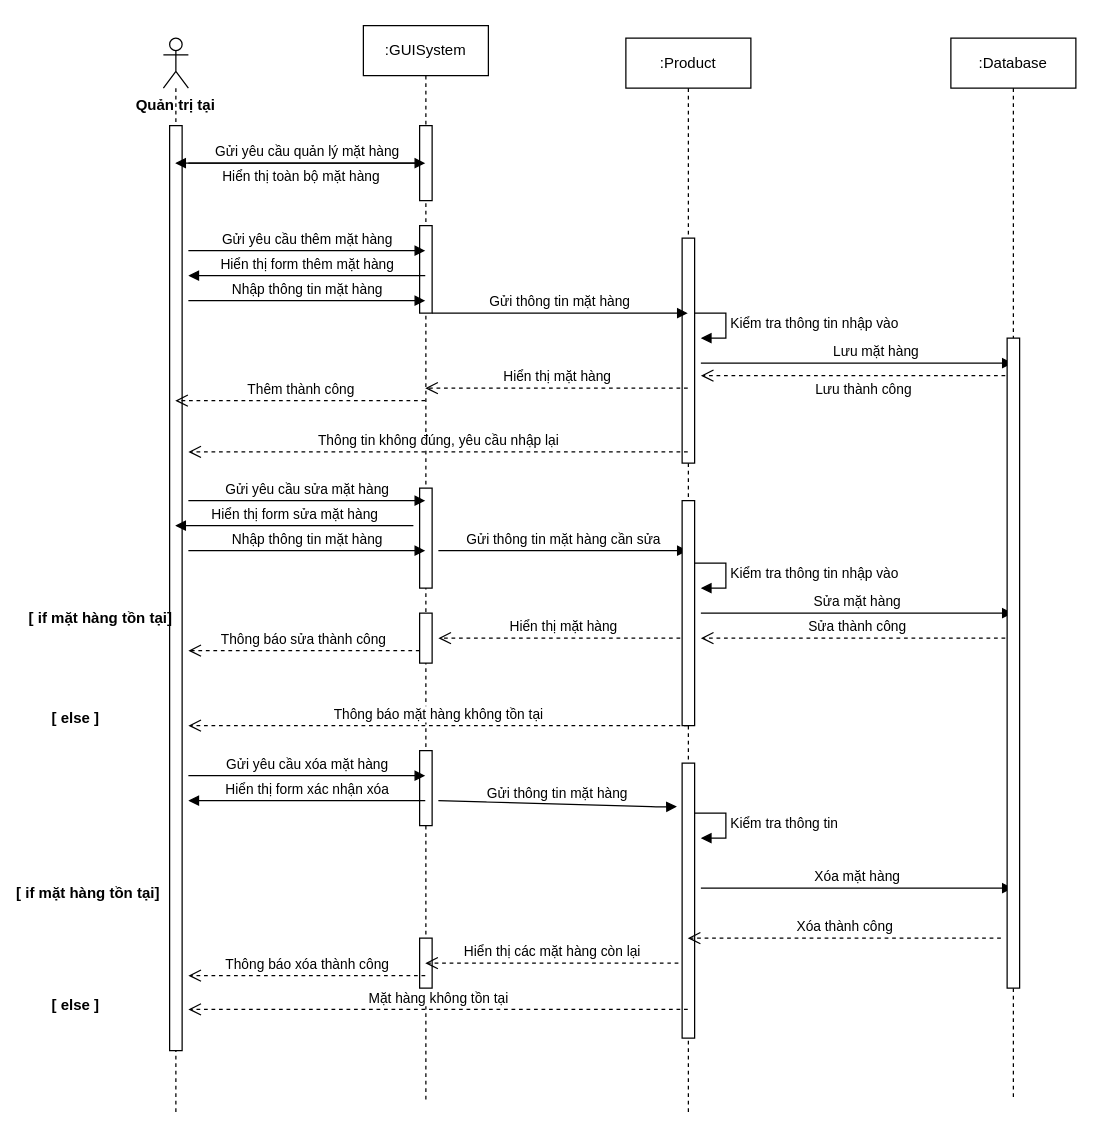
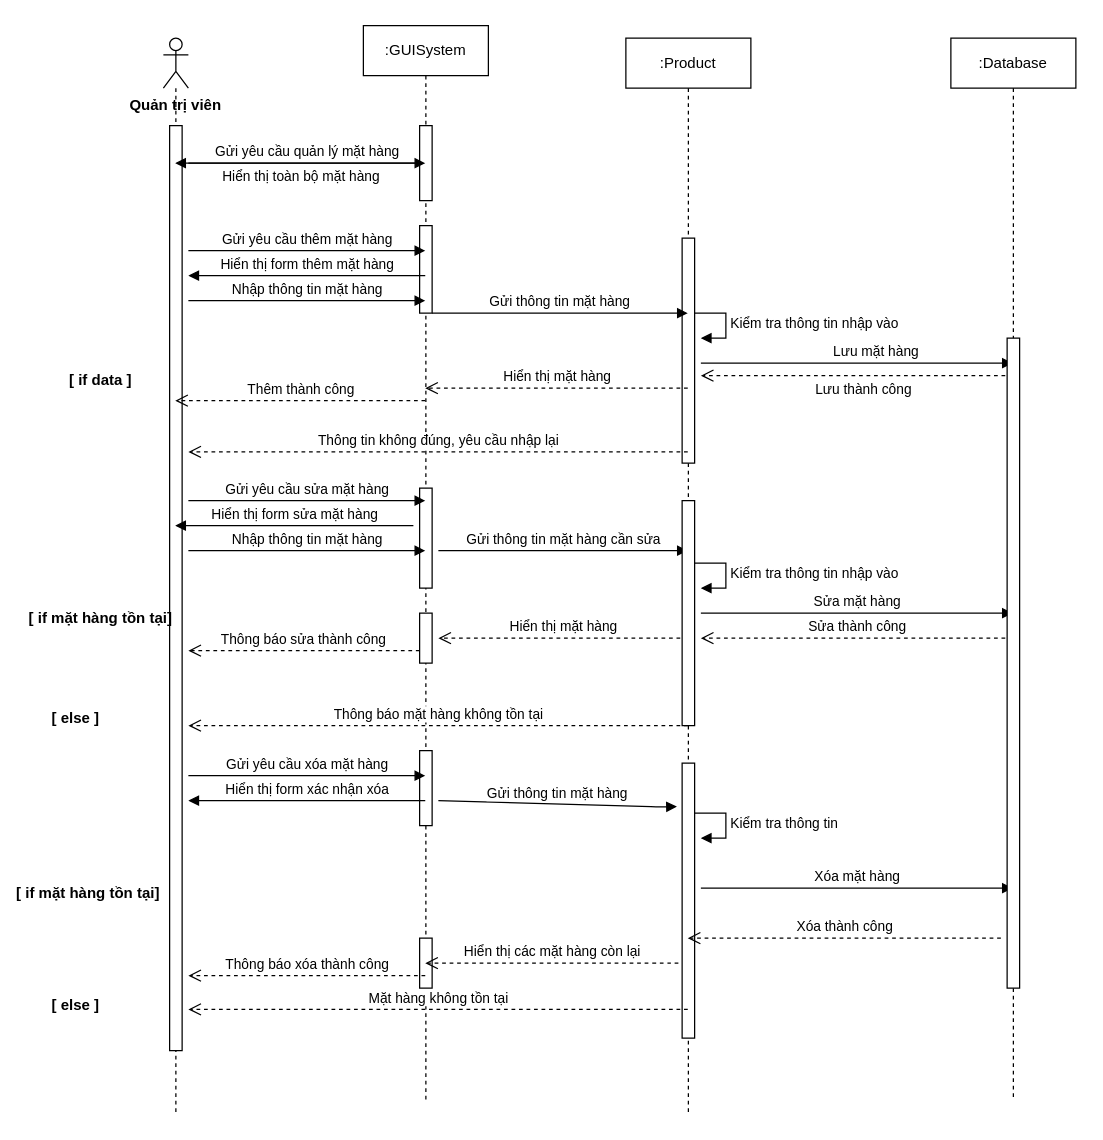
  <mxCell id="0" />
  <mxCell id="1" parent="0" />
  <mxCell id="2" value="" style="shape=umlLifeline;participant=umlActor;perimeter=lifelinePerimeter;whiteSpace=wrap;html=1;container=1;collapsible=0;recursiveResize=0;verticalAlign=top;spacingTop=36;outlineConnect=0;" vertex="1" parent="1"><mxGeometry x="130" y="30" width="20" height="860" as="geometry" /></mxCell>
  <mxCell id="3" value="" style="html=1;points=[];perimeter=orthogonalPerimeter;" vertex="1" parent="2"><mxGeometry x="5" y="70" width="10" height="740" as="geometry" /></mxCell>
  <mxCell id="4" value=":GUISystem" style="shape=umlLifeline;perimeter=lifelinePerimeter;whiteSpace=wrap;html=1;container=1;collapsible=0;recursiveResize=0;outlineConnect=0;" vertex="1" parent="1"><mxGeometry x="290" width="100" height="860" as="geometry" y="20" /></mxCell>
  <mxCell id="5" value="" style="html=1;points=[];perimeter=orthogonalPerimeter;" vertex="1" parent="4"><mxGeometry x="45" y="80" width="10" height="60" as="geometry" /></mxCell>
  <mxCell id="6" value="" style="html=1;points=[];perimeter=orthogonalPerimeter;" vertex="1" parent="4"><mxGeometry x="45" y="160" width="10" height="70" as="geometry" /></mxCell>
  <mxCell id="7" value="" style="html=1;points=[];perimeter=orthogonalPerimeter;" vertex="1" parent="4"><mxGeometry x="45" y="370" width="10" height="80" as="geometry" /></mxCell>
  <mxCell id="8" value="Gửi thông tin mặt hàng cần sửa" style="html=1;verticalAlign=bottom;endArrow=block;" edge="1" parent="4" target="14"><mxGeometry width="80" relative="1" as="geometry"><mxPoint x="60" y="420" as="sourcePoint" /><mxPoint x="140" y="420" as="targetPoint" /></mxGeometry></mxCell>
  <mxCell id="9" value="" style="html=1;points=[];perimeter=orthogonalPerimeter;" vertex="1" parent="4"><mxGeometry x="45" y="470" width="10" height="40" as="geometry" /></mxCell>
  <mxCell id="10" value="Hiển thị mặt hàng" style="html=1;verticalAlign=bottom;endArrow=open;dashed=1;endSize=8;" edge="1" parent="4" source="14"><mxGeometry relative="1" as="geometry"><mxPoint x="150" y="490" as="sourcePoint" /><mxPoint x="60" y="490" as="targetPoint" /></mxGeometry></mxCell>
  <mxCell id="11" value="" style="html=1;points=[];perimeter=orthogonalPerimeter;" vertex="1" parent="4"><mxGeometry x="45" y="580" width="10" height="60" as="geometry" /></mxCell>
  <mxCell id="12" value="Gửi thông tin mặt hàng" style="html=1;verticalAlign=bottom;endArrow=block;entryX=-0.42;entryY=0.158;entryDx=0;entryDy=0;entryPerimeter=0;" edge="1" parent="4" target="23"><mxGeometry width="80" relative="1" as="geometry"><mxPoint x="60" y="620" as="sourcePoint" /><mxPoint x="150" y="620" as="targetPoint" /><Array as="points"><mxPoint x="240" y="625" /></Array></mxGeometry></mxCell>
  <mxCell id="13" value="" style="html=1;points=[];perimeter=orthogonalPerimeter;" vertex="1" parent="4"><mxGeometry x="45" y="730" width="10" height="40" as="geometry" /></mxCell>
  <mxCell id="14" value=":Product" style="shape=umlLifeline;perimeter=lifelinePerimeter;whiteSpace=wrap;html=1;container=1;collapsible=0;recursiveResize=0;outlineConnect=0;" vertex="1" parent="1"><mxGeometry x="500" y="30" width="100" height="860" as="geometry" /></mxCell>
  <mxCell id="15" value="" style="html=1;points=[];perimeter=orthogonalPerimeter;" vertex="1" parent="14"><mxGeometry x="45" y="160" width="10" height="180" as="geometry" /></mxCell>
  <mxCell id="16" value="Kiểm tra thông tin nhập vào" style="edgeStyle=orthogonalEdgeStyle;html=1;align=left;spacingLeft=2;endArrow=block;rounded=0;entryX=1;entryY=0;" edge="1" parent="14"><mxGeometry relative="1" as="geometry"><mxPoint x="55" y="220" as="sourcePoint" /><Array as="points"><mxPoint x="80" y="220" /></Array><mxPoint x="60" y="240" as="targetPoint" /></mxGeometry></mxCell>
  <mxCell id="17" value="Lưu mặt hàng" style="html=1;verticalAlign=bottom;endArrow=block;" edge="1" parent="14" target="26"><mxGeometry x="0.122" width="80" relative="1" as="geometry"><mxPoint x="60" y="260" as="sourcePoint" /><mxPoint x="140" y="250" as="targetPoint" /><Array as="points"><mxPoint x="160" y="260" /></Array><mxPoint as="offset" /></mxGeometry></mxCell>
  <mxCell id="18" value="Lưu thành công" style="html=1;verticalAlign=bottom;endArrow=open;dashed=1;endSize=8;" edge="1" parent="14" source="26"><mxGeometry x="-0.042" y="20" relative="1" as="geometry"><mxPoint x="140" y="270" as="sourcePoint" /><mxPoint x="60" y="270" as="targetPoint" /><mxPoint as="offset" /></mxGeometry></mxCell>
  <mxCell id="19" value="" style="html=1;points=[];perimeter=orthogonalPerimeter;" vertex="1" parent="14"><mxGeometry x="45" y="370" width="10" height="180" as="geometry" /></mxCell>
  <mxCell id="20" value="Kiểm tra thông tin nhập vào" style="edgeStyle=orthogonalEdgeStyle;html=1;align=left;spacingLeft=2;endArrow=block;rounded=0;entryX=1;entryY=0;" edge="1" parent="14"><mxGeometry relative="1" as="geometry"><mxPoint x="55" y="420" as="sourcePoint" /><Array as="points"><mxPoint x="80" y="420" /></Array><mxPoint x="60" y="440" as="targetPoint" /></mxGeometry></mxCell>
  <mxCell id="21" value="Sửa mặt hàng" style="html=1;verticalAlign=bottom;endArrow=block;" edge="1" parent="14" target="26"><mxGeometry width="80" relative="1" as="geometry"><mxPoint x="60" y="460" as="sourcePoint" /><mxPoint x="140" y="460" as="targetPoint" /></mxGeometry></mxCell>
  <mxCell id="22" value="Sửa thành công" style="html=1;verticalAlign=bottom;endArrow=open;dashed=1;endSize=8;" edge="1" parent="14" source="26"><mxGeometry relative="1" as="geometry"><mxPoint x="150" y="480" as="sourcePoint" /><mxPoint x="60" y="480" as="targetPoint" /></mxGeometry></mxCell>
  <mxCell id="23" value="" style="html=1;points=[];perimeter=orthogonalPerimeter;" vertex="1" parent="14"><mxGeometry x="45" y="580" width="10" height="220" as="geometry" /></mxCell>
  <mxCell id="24" value="Kiểm tra thông tin" style="edgeStyle=orthogonalEdgeStyle;html=1;align=left;spacingLeft=2;endArrow=block;rounded=0;entryX=1;entryY=0;" edge="1" parent="14"><mxGeometry relative="1" as="geometry"><mxPoint x="55" y="620" as="sourcePoint" /><Array as="points"><mxPoint x="80" y="620" /></Array><mxPoint x="60" y="640" as="targetPoint" /></mxGeometry></mxCell>
  <mxCell id="25" value="Xóa mặt hàng" style="html=1;verticalAlign=bottom;endArrow=block;" edge="1" parent="14" target="26"><mxGeometry width="80" relative="1" as="geometry"><mxPoint x="60" y="680" as="sourcePoint" /><mxPoint x="140" y="680" as="targetPoint" /></mxGeometry></mxCell>
  <mxCell id="26" value=":Database" style="shape=umlLifeline;perimeter=lifelinePerimeter;whiteSpace=wrap;html=1;container=1;collapsible=0;recursiveResize=0;outlineConnect=0;" vertex="1" parent="1"><mxGeometry x="760" y="30" width="100" height="850" as="geometry" /></mxCell>
  <mxCell id="27" value="" style="html=1;points=[];perimeter=orthogonalPerimeter;" vertex="1" parent="26"><mxGeometry x="45" y="240" width="10" height="520" as="geometry" /></mxCell>
- <mxCell id="28" value="Quản trị tại" style="text;align=center;fontStyle=1;verticalAlign=middle;spacingLeft=3;spacingRight=3;strokeColor=none;rotatable=0;points=[[0,0.5],[1,0.5]];portConstraint=eastwest;" vertex="1" parent="1"><mxGeometry x="100" y="70" width="80" height="26" as="geometry" /></mxCell>
+ <mxCell id="28" value="Quản trị viên" style="text;align=center;fontStyle=1;verticalAlign=middle;spacingLeft=3;spacingRight=3;strokeColor=none;rotatable=0;points=[[0,0.5],[1,0.5]];portConstraint=eastwest;" vertex="1" parent="1"><mxGeometry x="100" y="70" width="80" height="26" as="geometry" /></mxCell>
  <mxCell id="29" value="Gửi yêu cầu quản lý mặt hàng" style="html=1;verticalAlign=bottom;endArrow=block;" edge="1" parent="1" target="4"><mxGeometry width="80" relative="1" as="geometry"><mxPoint x="150" y="130" as="sourcePoint" /><mxPoint x="230" y="130" as="targetPoint" /></mxGeometry></mxCell>
  <mxCell id="30" value="Hiển thị toàn bộ mặt hàng" style="html=1;verticalAlign=bottom;endArrow=block;" edge="1" parent="1" source="5" target="2"><mxGeometry x="-0.028" y="20" width="80" relative="1" as="geometry"><mxPoint x="200" y="150" as="sourcePoint" /><mxPoint x="280" y="150" as="targetPoint" /><mxPoint as="offset" /></mxGeometry></mxCell>
  <mxCell id="31" value="Gửi yêu cầu thêm mặt hàng" style="html=1;verticalAlign=bottom;endArrow=block;" edge="1" parent="1" target="4"><mxGeometry width="80" relative="1" as="geometry"><mxPoint x="150" y="200" as="sourcePoint" /><mxPoint x="230" y="200" as="targetPoint" /></mxGeometry></mxCell>
  <mxCell id="32" value="Hiển thị form thêm mặt hàng" style="html=1;verticalAlign=bottom;endArrow=block;" edge="1" parent="1" source="4"><mxGeometry width="80" relative="1" as="geometry"><mxPoint x="200" y="220" as="sourcePoint" /><mxPoint x="150" y="220" as="targetPoint" /></mxGeometry></mxCell>
  <mxCell id="33" value="Gửi thông tin mặt hàng" style="html=1;verticalAlign=bottom;endArrow=block;" edge="1" parent="1" source="6" target="14"><mxGeometry width="80" relative="1" as="geometry"><mxPoint x="340" y="230" as="sourcePoint" /><mxPoint x="420" y="230" as="targetPoint" /><Array as="points"><mxPoint x="420" y="250" /><mxPoint x="470" y="250" /></Array></mxGeometry></mxCell>
  <mxCell id="34" value="Nhập thông tin mặt hàng" style="html=1;verticalAlign=bottom;endArrow=block;" edge="1" parent="1" target="4"><mxGeometry width="80" relative="1" as="geometry"><mxPoint x="150" y="240" as="sourcePoint" /><mxPoint x="240" y="240" as="targetPoint" /></mxGeometry></mxCell>
  <mxCell id="35" value="Hiển thị mặt hàng" style="html=1;verticalAlign=bottom;endArrow=open;dashed=1;endSize=8;" edge="1" parent="1" source="14" target="4"><mxGeometry relative="1" as="geometry"><mxPoint x="480" y="310" as="sourcePoint" /><mxPoint x="400" y="310" as="targetPoint" /><Array as="points"><mxPoint x="480" y="310" /></Array></mxGeometry></mxCell>
  <mxCell id="36" value="Thêm thành công" style="html=1;verticalAlign=bottom;endArrow=open;dashed=1;endSize=8;" edge="1" parent="1" source="4" target="2"><mxGeometry relative="1" as="geometry"><mxPoint x="250" y="320" as="sourcePoint" /><mxPoint x="170" y="320" as="targetPoint" /><Array as="points"><mxPoint x="300" y="320" /></Array></mxGeometry></mxCell>
+ <mxCell id="37" value="[ if data ]" style="text;align=center;fontStyle=1;verticalAlign=middle;spacingLeft=3;spacingRight=3;strokeColor=none;rotatable=0;points=[[0,0.5],[1,0.5]];portConstraint=eastwest;" vertex="1" parent="1"><mxGeometry y="290" width="80" height="26" as="geometry" x="40" /></mxCell>
  <mxCell id="38" value="Thông tin không đúng, yêu cầu nhập lại" style="html=1;verticalAlign=bottom;endArrow=open;dashed=1;endSize=8;" edge="1" parent="1" source="14"><mxGeometry relative="1" as="geometry"><mxPoint x="240" y="360" as="sourcePoint" /><mxPoint x="150" y="361" as="targetPoint" /></mxGeometry></mxCell>
  <mxCell id="39" value="Gửi yêu cầu sửa mặt hàng" style="html=1;verticalAlign=bottom;endArrow=block;" edge="1" parent="1" target="4"><mxGeometry width="80" relative="1" as="geometry"><mxPoint x="150" y="400" as="sourcePoint" /><mxPoint x="250" y="400" as="targetPoint" /></mxGeometry></mxCell>
  <mxCell id="40" value="Hiển thị form sửa mặt hàng" style="html=1;verticalAlign=bottom;endArrow=block;" edge="1" parent="1" target="2"><mxGeometry width="80" relative="1" as="geometry"><mxPoint x="330" y="420" as="sourcePoint" /><mxPoint x="290" y="420" as="targetPoint" /></mxGeometry></mxCell>
  <mxCell id="41" value="Nhập thông tin mặt hàng" style="html=1;verticalAlign=bottom;endArrow=block;" edge="1" parent="1" target="4"><mxGeometry width="80" relative="1" as="geometry"><mxPoint x="150" y="440" as="sourcePoint" /><mxPoint x="230" y="440" as="targetPoint" /></mxGeometry></mxCell>
  <mxCell id="42" value="Thông báo sửa thành công" style="html=1;verticalAlign=bottom;endArrow=open;dashed=1;endSize=8;" edge="1" parent="1" source="9"><mxGeometry relative="1" as="geometry"><mxPoint x="230" y="520" as="sourcePoint" /><mxPoint x="150" y="520" as="targetPoint" /></mxGeometry></mxCell>
  <mxCell id="43" value="[ if mặt hàng tồn tại]" style="text;align=center;fontStyle=1;verticalAlign=middle;spacingLeft=3;spacingRight=3;strokeColor=none;rotatable=0;points=[[0,0.5],[1,0.5]];portConstraint=eastwest;" vertex="1" parent="1"><mxGeometry y="480" width="80" height="26" as="geometry" x="40" /></mxCell>
  <mxCell id="44" value="[ else ]" style="text;align=center;fontStyle=1;verticalAlign=middle;spacingLeft=3;spacingRight=3;strokeColor=none;rotatable=0;points=[[0,0.5],[1,0.5]];portConstraint=eastwest;" vertex="1" parent="1"><mxGeometry x="20" y="560" width="80" height="26" as="geometry" /></mxCell>
  <mxCell id="45" value="Thông báo mặt hàng không tồn tại" style="html=1;verticalAlign=bottom;endArrow=open;dashed=1;endSize=8;" edge="1" parent="1" source="14"><mxGeometry relative="1" as="geometry"><mxPoint x="240" y="580" as="sourcePoint" /><mxPoint x="150" y="580" as="targetPoint" /></mxGeometry></mxCell>
  <mxCell id="46" value="Gửi yêu cầu xóa mặt hàng" style="html=1;verticalAlign=bottom;endArrow=block;" edge="1" parent="1" target="4"><mxGeometry width="80" relative="1" as="geometry"><mxPoint x="150" y="620" as="sourcePoint" /><mxPoint x="230" y="620" as="targetPoint" /></mxGeometry></mxCell>
  <mxCell id="47" value="Hiển thị form xác nhận xóa" style="html=1;verticalAlign=bottom;endArrow=block;" edge="1" parent="1" source="4"><mxGeometry width="80" relative="1" as="geometry"><mxPoint x="210" y="640" as="sourcePoint" /><mxPoint x="150" y="640" as="targetPoint" /></mxGeometry></mxCell>
  <mxCell id="48" value="Xóa thành công" style="html=1;verticalAlign=bottom;endArrow=open;dashed=1;endSize=8;" edge="1" parent="1" target="14"><mxGeometry relative="1" as="geometry"><mxPoint x="800" y="750" as="sourcePoint" /><mxPoint x="590" y="750" as="targetPoint" /></mxGeometry></mxCell>
  <mxCell id="49" value="Hiển thị các mặt hàng còn lại" style="html=1;verticalAlign=bottom;endArrow=open;dashed=1;endSize=8;" edge="1" parent="1" target="4"><mxGeometry relative="1" as="geometry"><mxPoint x="542" y="770" as="sourcePoint" /><mxPoint x="370" y="770" as="targetPoint" /><Array as="points"><mxPoint x="530" y="770" /><mxPoint x="440" y="770" /></Array></mxGeometry></mxCell>
  <mxCell id="50" value="Thông báo xóa thành công" style="html=1;verticalAlign=bottom;endArrow=open;dashed=1;endSize=8;" edge="1" parent="1" source="4"><mxGeometry relative="1" as="geometry"><mxPoint x="240" y="780" as="sourcePoint" /><mxPoint x="150" y="780" as="targetPoint" /></mxGeometry></mxCell>
  <mxCell id="51" value="Mặt hàng không tồn tại" style="html=1;verticalAlign=bottom;endArrow=open;dashed=1;endSize=8;" edge="1" parent="1" source="14"><mxGeometry relative="1" as="geometry"><mxPoint x="510" y="820" as="sourcePoint" /><mxPoint x="150" y="807" as="targetPoint" /></mxGeometry></mxCell>
  <mxCell id="52" value="[ if mặt hàng tồn tại]" style="text;align=center;fontStyle=1;verticalAlign=middle;spacingLeft=3;spacingRight=3;strokeColor=none;rotatable=0;points=[[0,0.5],[1,0.5]];portConstraint=eastwest;" vertex="1" parent="1"><mxGeometry x="30" y="700" width="80" height="26" as="geometry" /></mxCell>
  <mxCell id="53" value="[ else ]" style="text;align=center;fontStyle=1;verticalAlign=middle;spacingLeft=3;spacingRight=3;strokeColor=none;rotatable=0;points=[[0,0.5],[1,0.5]];portConstraint=eastwest;" vertex="1" parent="1"><mxGeometry x="20" y="790" width="80" height="26" as="geometry" /></mxCell>
